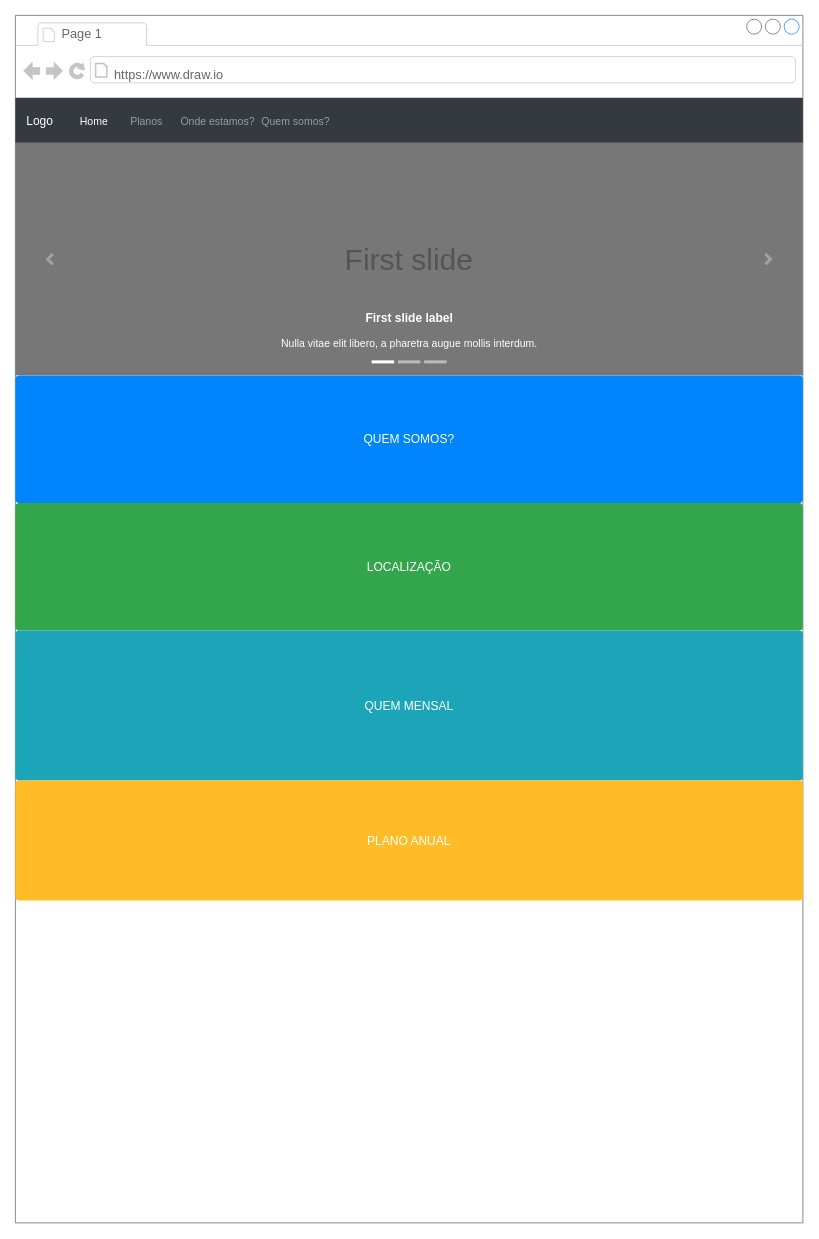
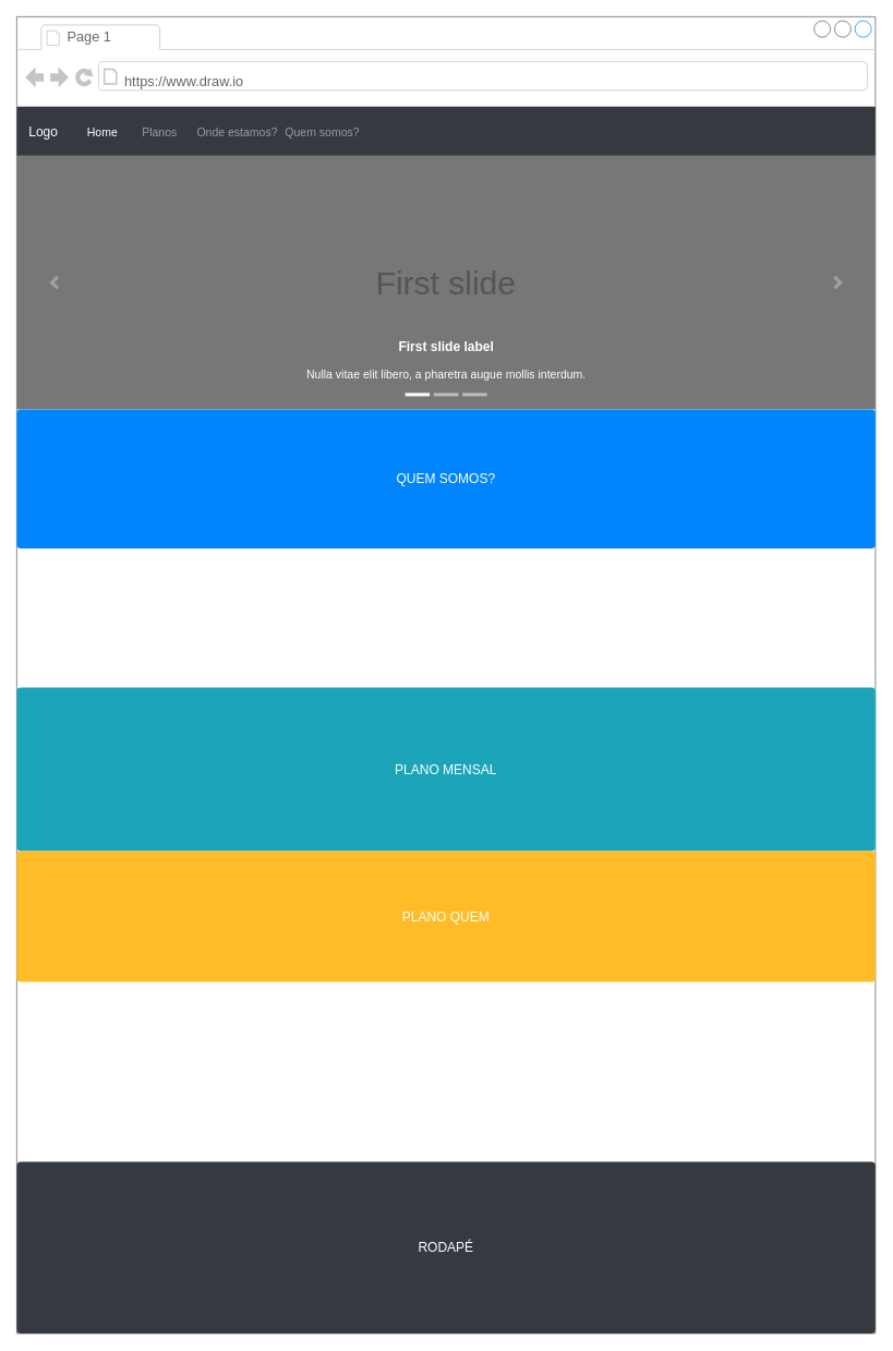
  <mxCell id="0" />
  <mxCell id="1" parent="0" />
  <mxCell id="2" value="" style="strokeWidth=1;shadow=0;dashed=0;align=center;html=1;shape=mxgraph.mockup.containers.browserWindow;rSize=0;strokeColor=#666666;strokeColor2=#008cff;strokeColor3=#c4c4c4;mainText=,;recursiveResize=0;" vertex="1" parent="1"><mxGeometry y="20" width="1050" height="1610" as="geometry" x="20" /></mxCell>
  <mxCell id="3" value="Page 1" style="strokeWidth=1;shadow=0;dashed=0;align=center;html=1;shape=mxgraph.mockup.containers.anchor;fontSize=17;fontColor=#666666;align=left;" vertex="1" parent="2"><mxGeometry x="60" y="12" width="110" height="26" as="geometry" /></mxCell>
  <mxCell id="4" value="https://www.draw.io" style="strokeWidth=1;shadow=0;dashed=0;align=center;html=1;shape=mxgraph.mockup.containers.anchor;rSize=0;fontSize=17;fontColor=#666666;align=left;" vertex="1" parent="2"><mxGeometry x="130" y="60" width="250" height="40" as="geometry" /></mxCell>
  <mxCell id="5" value="Logo" style="html=1;shadow=0;dashed=0;fillColor=#343A40;strokeColor=none;fontSize=16;fontColor=#ffffff;align=left;spacing=15;" vertex="1" parent="2"><mxGeometry y="110" width="1050" height="60" as="geometry" /></mxCell>
  <mxCell id="6" value="Home" style="fillColor=none;strokeColor=none;fontSize=14;fontColor=#ffffff;align=center;" vertex="1" parent="5"><mxGeometry width="70" height="40" relative="1" as="geometry"><mxPoint x="70" y="10" as="offset" /></mxGeometry></mxCell>
  <mxCell id="7" value="Planos" style="fillColor=none;strokeColor=none;fontSize=14;fontColor=#9A9DA0;align=center;" vertex="1" parent="5"><mxGeometry width="70" height="40" relative="1" as="geometry"><mxPoint x="140" y="10" as="offset" /></mxGeometry></mxCell>
  <mxCell id="8" value="Onde estamos?" style="fillColor=none;strokeColor=none;fontSize=14;fontColor=#9A9DA0;align=center;spacingRight=0;" vertex="1" parent="5"><mxGeometry width="80" height="40" relative="1" as="geometry"><mxPoint x="230" y="10" as="offset" /></mxGeometry></mxCell>
  <mxCell id="9" value="Quem somos?" style="fillColor=none;strokeColor=none;fontSize=14;fontColor=#9A9DA0;align=center;" vertex="1" parent="5"><mxGeometry width="80" height="40" relative="1" as="geometry"><mxPoint x="334" y="10" as="offset" /></mxGeometry></mxCell>
  <mxCell id="10" value="First slide" style="html=1;shadow=0;dashed=0;strokeColor=none;strokeWidth=1;fillColor=#777777;fontColor=#555555;whiteSpace=wrap;align=center;verticalAlign=middle;fontStyle=0;fontSize=40;" vertex="1" parent="2"><mxGeometry y="170" width="1050" height="310" as="geometry" /></mxCell>
  <mxCell id="11" value="" style="html=1;verticalLabelPosition=bottom;labelBackgroundColor=#ffffff;verticalAlign=top;shadow=0;dashed=0;strokeWidth=4;shape=mxgraph.ios7.misc.more;strokeColor=#a0a0a0;" vertex="1" parent="10"><mxGeometry x="1" y="0.5" width="7" height="14" relative="1" as="geometry"><mxPoint x="-50" y="-7" as="offset" /></mxGeometry></mxCell>
  <mxCell id="12" value="" style="flipH=1;html=1;verticalLabelPosition=bottom;labelBackgroundColor=#ffffff;verticalAlign=top;shadow=0;dashed=0;strokeWidth=4;shape=mxgraph.ios7.misc.more;strokeColor=#a0a0a0;" vertex="1" parent="10"><mxGeometry y="0.5" width="7" height="14" relative="1" as="geometry"><mxPoint x="43" y="-7" as="offset" /></mxGeometry></mxCell>
  <mxCell id="13" value="" style="html=1;shadow=0;strokeColor=none;fillColor=#ffffff;" vertex="1" parent="10"><mxGeometry x="0.5" y="1" width="30" height="4" relative="1" as="geometry"><mxPoint x="-50" y="-20" as="offset" /></mxGeometry></mxCell>
  <mxCell id="14" value="" style="html=1;shadow=0;strokeColor=none;fillColor=#BBBBBB;" vertex="1" parent="10"><mxGeometry x="0.5" y="1" width="30" height="4" relative="1" as="geometry"><mxPoint x="-15" y="-20" as="offset" /></mxGeometry></mxCell>
  <mxCell id="15" value="" style="html=1;shadow=0;strokeColor=none;fillColor=#BBBBBB;" vertex="1" parent="10"><mxGeometry x="0.5" y="1" width="30" height="4" relative="1" as="geometry"><mxPoint x="20" y="-20" as="offset" /></mxGeometry></mxCell>
  <mxCell id="16" value="&lt;font style=&quot;font-size: 16px&quot;&gt;&lt;b&gt;First slide label&lt;/b&gt;&lt;/font&gt;&lt;br style=&quot;font-size: 14px&quot;&gt;&lt;br style=&quot;font-size: 14px&quot;&gt;Nulla vitae elit libero, a pharetra augue mollis interdum." style="html=1;shadow=0;strokeColor=none;fillColor=none;resizeWidth=1;fontColor=#FFFFFF;fontSize=14;" vertex="1" parent="10"><mxGeometry y="1" width="1050" height="60" relative="1" as="geometry"><mxPoint y="-90" as="offset" /></mxGeometry></mxCell>
  <mxCell id="17" value="QUEM SOMOS?" style="html=1;shadow=0;dashed=0;shape=mxgraph.bootstrap.rrect;rSize=5;strokeColor=none;strokeWidth=1;fillColor=#0085FC;fontColor=#FFFFFF;whiteSpace=wrap;align=center;verticalAlign=middle;spacingLeft=0;fontStyle=0;fontSize=16;spacing=5;" vertex="1" parent="2"><mxGeometry y="480" width="1050" height="170" as="geometry" /></mxCell>
- <mxCell id="18" value="LOCALIZAÇÃO" style="html=1;shadow=0;dashed=0;shape=mxgraph.bootstrap.rrect;rSize=5;strokeColor=none;strokeWidth=1;fillColor=#33A64C;fontColor=#FFFFFF;whiteSpace=wrap;align=center;verticalAlign=middle;spacingLeft=0;fontStyle=0;fontSize=16;spacing=5;" vertex="1" parent="2"><mxGeometry y="650" width="1050" height="170" as="geometry" /></mxCell>
- <mxCell id="19" value="QUEM MENSAL" style="html=1;shadow=0;dashed=0;shape=mxgraph.bootstrap.rrect;rSize=5;strokeColor=none;strokeWidth=1;fillColor=#1CA5B8;fontColor=#FFFFFF;whiteSpace=wrap;align=center;verticalAlign=middle;spacingLeft=0;fontStyle=0;fontSize=16;spacing=5;" vertex="1" parent="2"><mxGeometry y="820" width="1050" height="200" as="geometry" /></mxCell>
- <mxCell id="21" value="PLANO ANUAL" style="html=1;shadow=0;dashed=0;shape=mxgraph.bootstrap.rrect;rSize=5;strokeColor=none;strokeWidth=1;fillColor=#FFBC26;fontColor=#FFFFFF;whiteSpace=wrap;align=center;verticalAlign=middle;spacingLeft=0;fontStyle=0;fontSize=16;spacing=5;" vertex="1" parent="2"><mxGeometry y="1020" width="1050" height="160" as="geometry" /></mxCell>
+ <mxCell id="19" value="PLANO MENSAL" style="html=1;shadow=0;dashed=0;shape=mxgraph.bootstrap.rrect;rSize=5;strokeColor=none;strokeWidth=1;fillColor=#1CA5B8;fontColor=#FFFFFF;whiteSpace=wrap;align=center;verticalAlign=middle;spacingLeft=0;fontStyle=0;fontSize=16;spacing=5;" vertex="1" parent="2"><mxGeometry y="820" width="1050" height="200" as="geometry" /></mxCell>
+ <mxCell id="20" value="RODAPÉ" style="html=1;shadow=0;dashed=0;shape=mxgraph.bootstrap.rrect;rSize=5;strokeColor=none;strokeWidth=1;fillColor=#343A40;fontColor=#ffffff;whiteSpace=wrap;align=center;verticalAlign=middle;spacingLeft=0;fontStyle=0;fontSize=16;spacing=5;" vertex="1" parent="2"><mxGeometry y="1400" width="1050" height="210" as="geometry" /></mxCell>
+ <mxCell id="21" value="PLANO QUEM" style="html=1;shadow=0;dashed=0;shape=mxgraph.bootstrap.rrect;rSize=5;strokeColor=none;strokeWidth=1;fillColor=#FFBC26;fontColor=#FFFFFF;whiteSpace=wrap;align=center;verticalAlign=middle;spacingLeft=0;fontStyle=0;fontSize=16;spacing=5;" vertex="1" parent="2"><mxGeometry y="1020" width="1050" height="160" as="geometry" /></mxCell>
